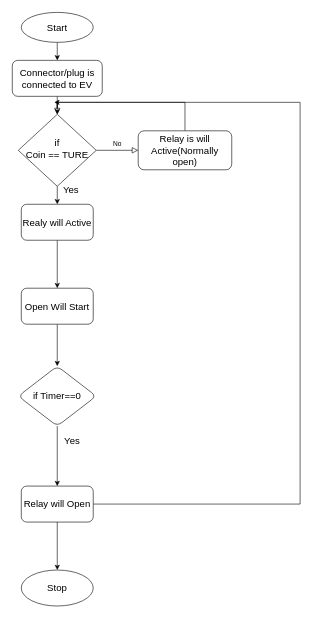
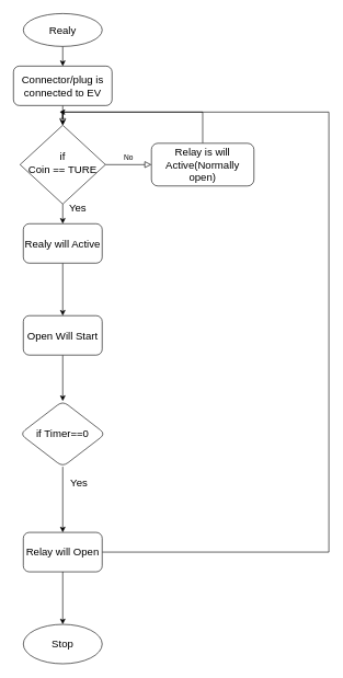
  <mxCell id="0" />
  <mxCell id="1" parent="0" />
  <mxCell id="2" value="" style="rounded=0;html=1;jettySize=auto;orthogonalLoop=1;fontSize=11;endArrow=block;endFill=0;endSize=8;strokeWidth=1;shadow=0;labelBackgroundColor=none;edgeStyle=orthogonalEdgeStyle;" parent="1" source="3" target="6" edge="1"><mxGeometry relative="1" as="geometry" /></mxCell>
  <mxCell id="3" value="&lt;font style=&quot;font-size: 16px&quot;&gt;Connector/plug is connected to EV&lt;/font&gt;" style="rounded=1;whiteSpace=wrap;html=1;fontSize=12;glass=0;strokeWidth=1;shadow=0;" parent="1" vertex="1"><mxGeometry x="20" y="100" width="150" height="60" as="geometry" /></mxCell>
  <mxCell id="4" value="No" style="edgeStyle=orthogonalEdgeStyle;rounded=0;html=1;jettySize=auto;orthogonalLoop=1;fontSize=11;endArrow=block;endFill=0;endSize=8;strokeWidth=1;shadow=0;labelBackgroundColor=none;" parent="1" source="6" target="8" edge="1"><mxGeometry y="10" relative="1" as="geometry"><mxPoint as="offset" /></mxGeometry></mxCell>
  <mxCell id="5" style="edgeStyle=orthogonalEdgeStyle;rounded=0;orthogonalLoop=1;jettySize=auto;html=1;exitX=0.5;exitY=1;exitDx=0;exitDy=0;fontSize=16;" edge="1" parent="1" source="6"><mxGeometry relative="1" as="geometry"><mxPoint x="95" y="340" as="targetPoint" /></mxGeometry></mxCell>
  <mxCell id="6" value="&lt;font style=&quot;font-size: 16px&quot;&gt;if&lt;br&gt;Coin == TURE&lt;/font&gt;" style="rhombus;whiteSpace=wrap;html=1;shadow=0;fontFamily=Helvetica;fontSize=12;align=center;strokeWidth=1;spacing=6;spacingTop=-4;" parent="1" vertex="1"><mxGeometry x="30" y="190" width="130" height="120" as="geometry" /></mxCell>
  <mxCell id="7" style="edgeStyle=none;rounded=0;orthogonalLoop=1;jettySize=auto;html=1;exitX=0.5;exitY=0;exitDx=0;exitDy=0;fontSize=16;" edge="1" parent="1" source="8"><mxGeometry relative="1" as="geometry"><mxPoint x="90" y="170" as="targetPoint" /><Array as="points"><mxPoint x="308" y="170" /></Array></mxGeometry></mxCell>
  <mxCell id="8" value="&lt;font style=&quot;font-size: 16px&quot;&gt;Relay is will Active(Normally open)&lt;/font&gt;" style="rounded=1;whiteSpace=wrap;html=1;fontSize=12;glass=0;strokeWidth=1;shadow=0;" parent="1" vertex="1"><mxGeometry x="230" y="217.5" width="156" height="65" as="geometry" /></mxCell>
  <mxCell id="9" value="" style="edgeStyle=orthogonalEdgeStyle;rounded=0;orthogonalLoop=1;jettySize=auto;html=1;fontSize=16;" edge="1" parent="1" source="10" target="12"><mxGeometry relative="1" as="geometry" /></mxCell>
  <mxCell id="10" value="Realy will Active" style="rounded=1;whiteSpace=wrap;html=1;fontSize=16;" vertex="1" parent="1"><mxGeometry x="35" y="340" width="120" height="60" as="geometry" /></mxCell>
  <mxCell id="11" value="" style="edgeStyle=orthogonalEdgeStyle;rounded=0;orthogonalLoop=1;jettySize=auto;html=1;fontSize=16;" edge="1" parent="1" source="12" target="14"><mxGeometry relative="1" as="geometry" /></mxCell>
  <mxCell id="12" value="Open Will Start" style="rounded=1;whiteSpace=wrap;html=1;fontSize=16;" vertex="1" parent="1"><mxGeometry x="35" y="480" width="120" height="60" as="geometry" /></mxCell>
  <mxCell id="13" value="" style="edgeStyle=orthogonalEdgeStyle;rounded=0;orthogonalLoop=1;jettySize=auto;html=1;fontSize=16;" edge="1" parent="1" source="14" target="17"><mxGeometry relative="1" as="geometry" /></mxCell>
  <mxCell id="14" value="if Timer==0" style="rhombus;whiteSpace=wrap;html=1;rounded=1;fontSize=16;" vertex="1" parent="1"><mxGeometry x="30" y="610" width="130" height="100" as="geometry" /></mxCell>
  <mxCell id="15" value="" style="edgeStyle=orthogonalEdgeStyle;rounded=0;orthogonalLoop=1;jettySize=auto;html=1;fontSize=16;" edge="1" parent="1" source="17" target="18"><mxGeometry relative="1" as="geometry" /></mxCell>
  <mxCell id="16" style="edgeStyle=orthogonalEdgeStyle;rounded=0;orthogonalLoop=1;jettySize=auto;html=1;exitX=1;exitY=0.5;exitDx=0;exitDy=0;fontSize=16;" edge="1" parent="1" source="17"><mxGeometry relative="1" as="geometry"><mxPoint x="95" y="190" as="targetPoint" /><Array as="points"><mxPoint x="500" y="840" /><mxPoint x="500" y="170" /><mxPoint x="95" y="170" /></Array></mxGeometry></mxCell>
  <mxCell id="17" value="Relay will Open" style="whiteSpace=wrap;html=1;rounded=1;fontSize=16;" vertex="1" parent="1"><mxGeometry x="35" y="810" width="120" height="60" as="geometry" /></mxCell>
  <mxCell id="18" value="Stop" style="ellipse;whiteSpace=wrap;html=1;rounded=1;fontSize=16;" vertex="1" parent="1"><mxGeometry x="35" y="950" width="120" height="60" as="geometry" /></mxCell>
  <mxCell id="19" value="Yes" style="text;html=1;strokeColor=none;fillColor=none;align=center;verticalAlign=middle;whiteSpace=wrap;rounded=0;fontSize=16;" vertex="1" parent="1"><mxGeometry x="87.5" y="300" width="60" height="30" as="geometry" /></mxCell>
  <mxCell id="20" value="Yes" style="text;html=1;strokeColor=none;fillColor=none;align=center;verticalAlign=middle;whiteSpace=wrap;rounded=0;fontSize=16;" vertex="1" parent="1"><mxGeometry x="90" y="720" width="60" height="30" as="geometry" /></mxCell>
  <mxCell id="21" style="edgeStyle=none;rounded=0;orthogonalLoop=1;jettySize=auto;html=1;entryX=0.5;entryY=0;entryDx=0;entryDy=0;fontSize=16;" edge="1" parent="1" source="22" target="3"><mxGeometry relative="1" as="geometry" /></mxCell>
- <mxCell id="22" value="Start" style="ellipse;whiteSpace=wrap;html=1;fontSize=16;" vertex="1" parent="1"><mxGeometry x="35" y="20" width="120" height="50" as="geometry" /></mxCell>
+ <mxCell id="22" value="Realy" style="ellipse;whiteSpace=wrap;html=1;fontSize=16;" vertex="1" parent="1"><mxGeometry x="35" y="20" width="120" height="50" as="geometry" /></mxCell>
